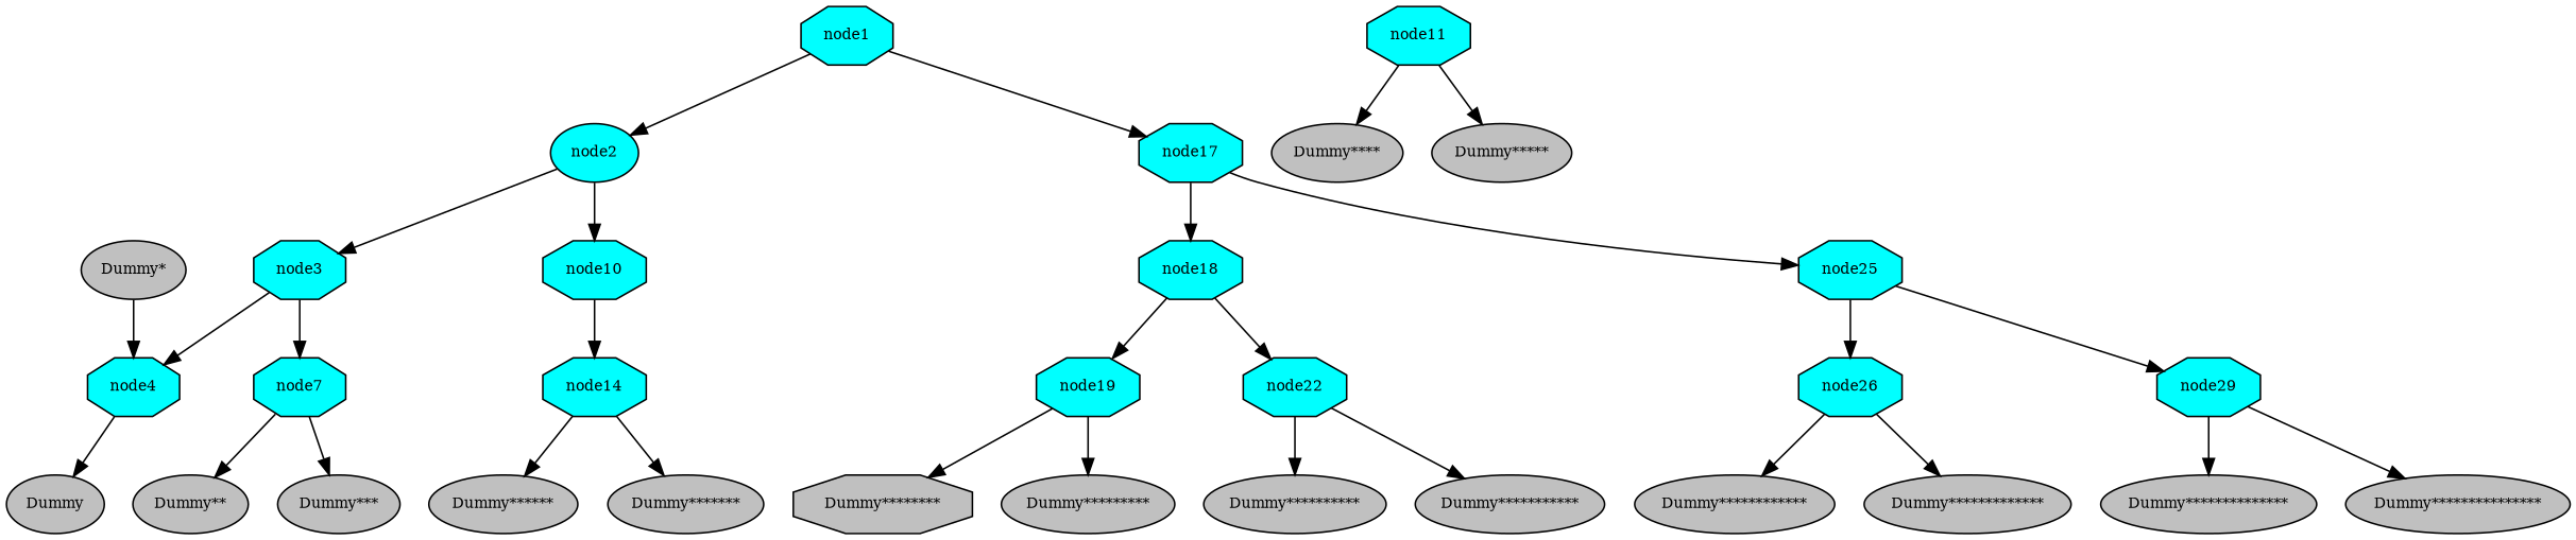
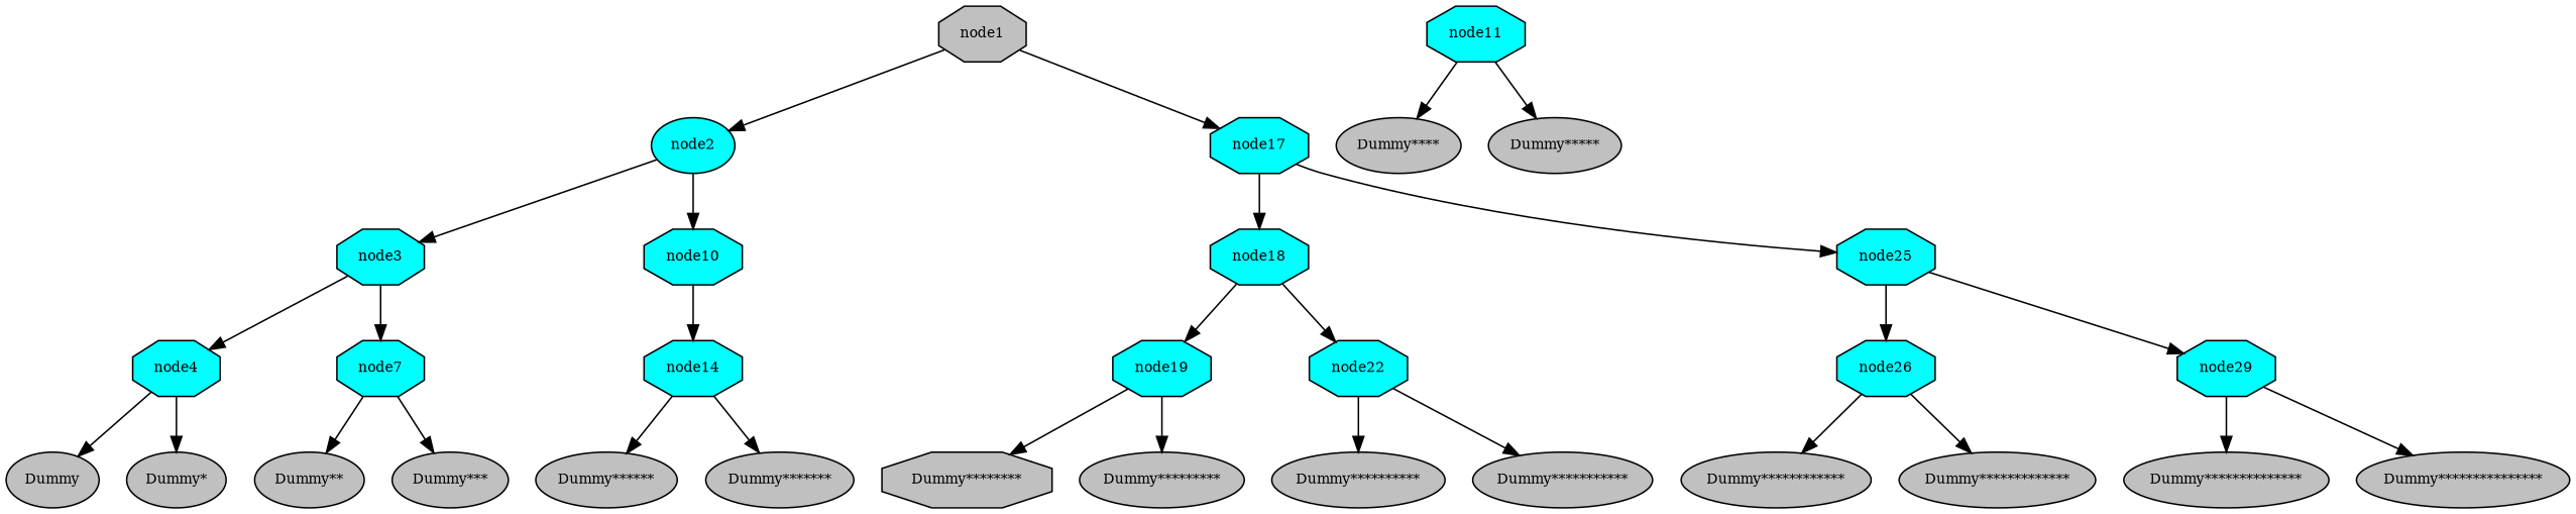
  digraph {
    fontname="times-roman"
    ordering=out
    node [fillcolor=gray fontcolor=black fontname="times-roman" fontsize=9 shape=ellipse style=filled]
    edge [fontname="times-roman"]
-   n1 [fillcolor=cyan label=node1 shape=octagon]
+   n1 [label=node1 shape=octagon]
    n2 [fillcolor=cyan label=node2]
    n3 [fillcolor=cyan label=node17 shape=octagon]
    n4 [fillcolor=cyan label=node3 shape=octagon]
    n5 [fillcolor=cyan label=node10 shape=octagon]
    n6 [fillcolor=cyan label=node18 shape=octagon]
    n7 [fillcolor=cyan label=node25 shape=octagon]
    n8 [fillcolor=cyan label=node4 shape=octagon]
    n9 [fillcolor=cyan label=node7 shape=octagon]
    n10 [fillcolor=cyan label=node14 shape=octagon]
    n11 [label=Dummy]
    n12 [label="Dummy*"]
    n13 [label="Dummy**"]
    n14 [label="Dummy***"]
    n15 [fillcolor=cyan label=node11 shape=octagon]
    n16 [label="Dummy****"]
    n17 [label="Dummy*****"]
    n18 [label="Dummy******"]
    n19 [label="Dummy*******"]
    n20 [fillcolor=cyan label=node19 shape=octagon]
    n21 [fillcolor=cyan label=node22 shape=octagon]
    n22 [fillcolor=cyan label=node26 shape=octagon]
    n23 [fillcolor=cyan label=node29 shape=octagon]
    n24 [label="Dummy********" shape=octagon]
    n25 [label="Dummy*********"]
    n26 [label="Dummy**********"]
    n27 [label="Dummy***********"]
    n28 [label="Dummy************"]
    n29 [label="Dummy*************"]
    n30 [label="Dummy**************"]
    n31 [label="Dummy***************"]
    n1 -> n2
    n1 -> n3
    n2 -> n4
    n2 -> n5
    n3 -> n6
    n3 -> n7
    n4 -> n8
    n4 -> n9
    n5 -> n10
    n6 -> n20
    n6 -> n21
    n7 -> n22
    n7 -> n23
    n8 -> n11
-   n12 -> n8
+   n8 -> n12
    n9 -> n13
    n9 -> n14
    n10 -> n18
    n10 -> n19
    n15 -> n16
    n15 -> n17
    n20 -> n24
    n20 -> n25
    n21 -> n26
    n21 -> n27
    n22 -> n28
    n22 -> n29
    n23 -> n30
    n23 -> n31
  }
